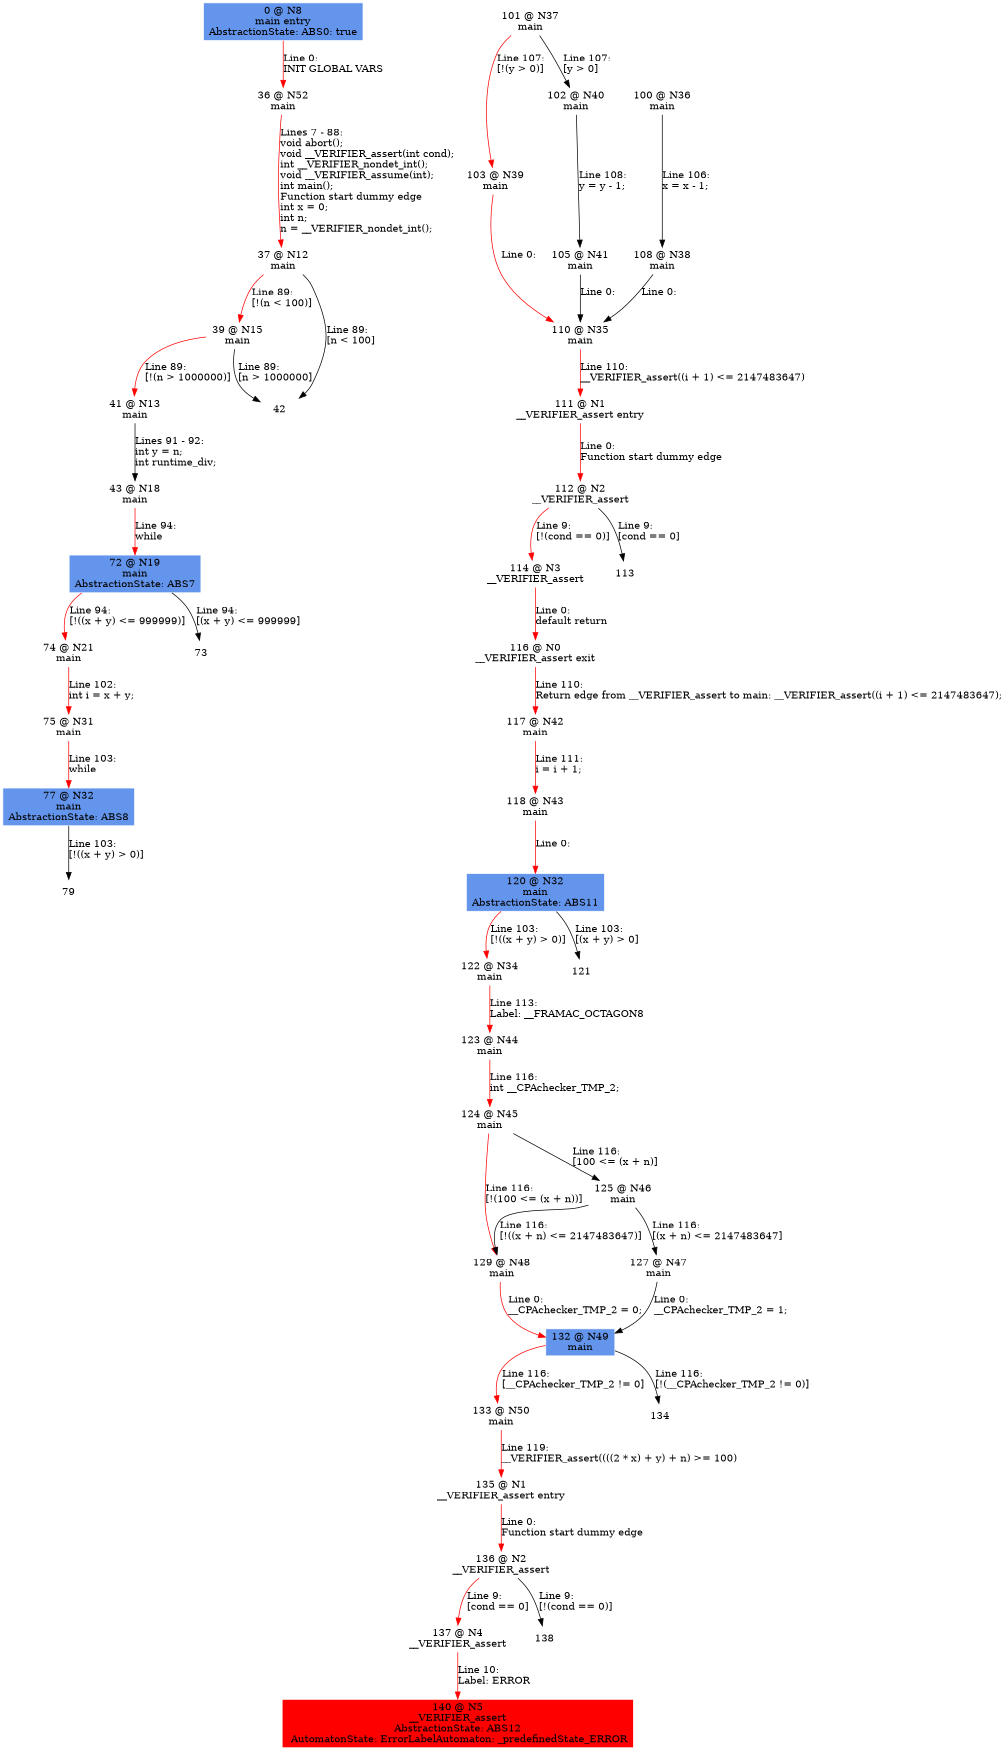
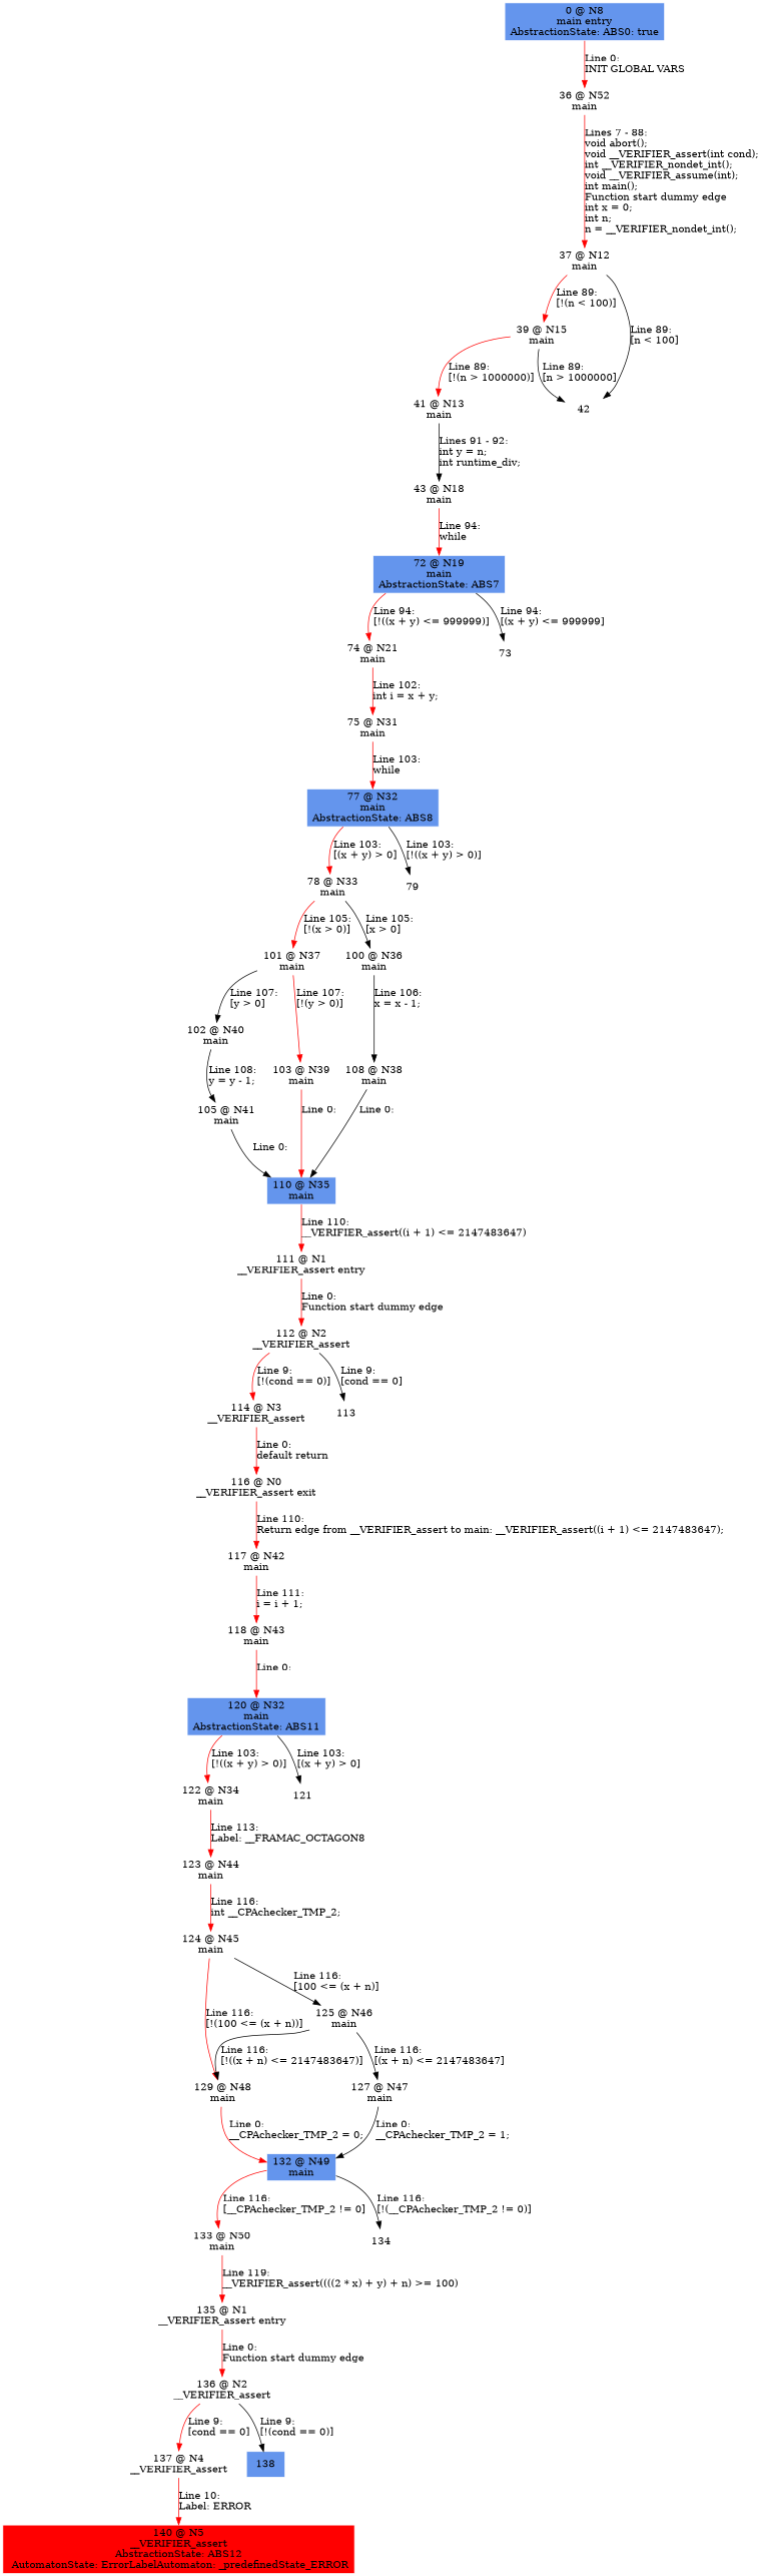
  digraph {
    node [color=white shape=box style=filled]
    edge [color=red]
    n1 [fillcolor=cornflowerblue label="0 @ N8\nmain entry\nAbstractionState: ABS0: true\n"]
    n2 [label="36 @ N52\nmain\n"]
    n3 [label="37 @ N12\nmain\n"]
    n4 [label="39 @ N15\nmain\n"]
    42
    n6 [label="41 @ N13\nmain\n"]
    n7 [label="43 @ N18\nmain\n"]
    n8 [fillcolor=cornflowerblue label="72 @ N19\nmain\nAbstractionState: ABS7\n"]
    n9 [label="74 @ N21\nmain\n"]
    73
    n11 [label="75 @ N31\nmain\n"]
    n12 [fillcolor=cornflowerblue label="77 @ N32\nmain\nAbstractionState: ABS8\n"]
+   n13 [label="78 @ N33\nmain\n"]
    79
    n15 [label="101 @ N37\nmain\n"]
    n16 [label="100 @ N36\nmain\n"]
    n17 [label="103 @ N39\nmain\n"]
    n18 [label="102 @ N40\nmain\n"]
    n19 [label="108 @ N38\nmain\n"]
-   n20 [label="110 @ N35\nmain\n"]
+   n20 [label="110 @ N35\nmain\n" fillcolor=cornflowerblue]
    n21 [label="105 @ N41\nmain\n"]
    n22 [label="111 @ N1\n__VERIFIER_assert entry\n"]
    n23 [label="112 @ N2\n__VERIFIER_assert\n"]
    n24 [label="114 @ N3\n__VERIFIER_assert\n"]
    113
    n26 [label="116 @ N0\n__VERIFIER_assert exit\n"]
    n27 [label="117 @ N42\nmain\n"]
    n28 [label="118 @ N43\nmain\n"]
    n29 [fillcolor=cornflowerblue label="120 @ N32\nmain\nAbstractionState: ABS11\n"]
    n30 [label="122 @ N34\nmain\n"]
    121
    n32 [label="123 @ N44\nmain\n"]
    n33 [label="124 @ N45\nmain\n"]
    n34 [label="129 @ N48\nmain\n"]
    n35 [label="125 @ N46\nmain\n"]
    n36 [fillcolor=cornflowerblue label="132 @ N49\nmain\n"]
    n37 [label="127 @ N47\nmain\n"]
    n38 [label="133 @ N50\nmain\n"]
    134
    n40 [label="135 @ N1\n__VERIFIER_assert entry\n"]
    n41 [label="136 @ N2\n__VERIFIER_assert\n"]
    n42 [label="137 @ N4\n__VERIFIER_assert\n"]
-   138
+   138 [fillcolor=cornflowerblue]
    n44 [fillcolor=red label="140 @ N5\n__VERIFIER_assert\nAbstractionState: ABS12\n AutomatonState: ErrorLabelAutomaton: _predefinedState_ERROR\n"]
    n1 -> n2 [label="Line 0: \lINIT GLOBAL VARS\l"]
    n2 -> n3 [label="Lines 7 - 88: \lvoid abort();\lvoid __VERIFIER_assert(int cond);\lint __VERIFIER_nondet_int();\lvoid __VERIFIER_assume(int);\lint main();\lFunction start dummy edge\lint x = 0;\lint n;\ln = __VERIFIER_nondet_int();\l"]
    n3 -> n4 [label="Line 89: \l[!(n < 100)]\l"]
    n3 -> 42 [label="Line 89: \l[n < 100]\l" color=""]
    n4 -> 42 [label="Line 89: \l[n > 1000000]\l" color=""]
    n4 -> n6 [label="Line 89: \l[!(n > 1000000)]\l"]
    n6 -> n7 [color=black label="Lines 91 - 92: \lint y = n;\lint runtime_div;\l"]
    n7 -> n8 [label="Line 94: \lwhile\l"]
    n8 -> n9 [label="Line 94: \l[!((x + y) <= 999999)]\l"]
    n8 -> 73 [label="Line 94: \l[(x + y) <= 999999]\l" color=""]
    n9 -> n11 [label="Line 102: \lint i = x + y;\l"]
    n11 -> n12 [label="Line 103: \lwhile\l"]
+   n12 -> n13 [label="Line 103: \l[(x + y) > 0]\l"]
    n12 -> 79 [label="Line 103: \l[!((x + y) > 0)]\l" color=""]
+   n13 -> n15 [label="Line 105: \l[!(x > 0)]\l"]
+   n13 -> n16 [label="Line 105: \l[x > 0]\l" color=""]
    n15 -> n17 [label="Line 107: \l[!(y > 0)]\l"]
    n15 -> n18 [label="Line 107: \l[y > 0]\l" color=""]
    n16 -> n19 [label="Line 106: \lx = x - 1;\l" color=""]
    n17 -> n20 [label="Line 0: \l\l"]
    n18 -> n21 [label="Line 108: \ly = y - 1;\l" color=""]
    n19 -> n20 [label="Line 0: \l\l" color=""]
    n20 -> n22 [label="Line 110: \l__VERIFIER_assert((i + 1) <= 2147483647)\l"]
    n21 -> n20 [label="Line 0: \l\l" color=""]
    n22 -> n23 [label="Line 0: \lFunction start dummy edge\l"]
    n23 -> n24 [label="Line 9: \l[!(cond == 0)]\l"]
    n23 -> 113 [label="Line 9: \l[cond == 0]\l" color=""]
    n24 -> n26 [label="Line 0: \ldefault return\l"]
    n26 -> n27 [label="Line 110: \lReturn edge from __VERIFIER_assert to main: __VERIFIER_assert((i + 1) <= 2147483647);\l"]
    n27 -> n28 [label="Line 111: \li = i + 1;\l"]
    n28 -> n29 [label="Line 0: \l\l"]
    n29 -> n30 [label="Line 103: \l[!((x + y) > 0)]\l"]
    n29 -> 121 [label="Line 103: \l[(x + y) > 0]\l" color=""]
    n30 -> n32 [label="Line 113: \lLabel: __FRAMAC_OCTAGON8\l"]
    n32 -> n33 [label="Line 116: \lint __CPAchecker_TMP_2;\l"]
    n33 -> n34 [label="Line 116: \l[!(100 <= (x + n))]\l"]
    n33 -> n35 [label="Line 116: \l[100 <= (x + n)]\l" color=""]
    n34 -> n36 [label="Line 0: \l__CPAchecker_TMP_2 = 0;\l"]
    n35 -> n34 [label="Line 116: \l[!((x + n) <= 2147483647)]\l" color=""]
    n35 -> n37 [label="Line 116: \l[(x + n) <= 2147483647]\l" color=""]
    n36 -> n38 [label="Line 116: \l[__CPAchecker_TMP_2 != 0]\l"]
    n36 -> 134 [label="Line 116: \l[!(__CPAchecker_TMP_2 != 0)]\l" color=""]
    n37 -> n36 [label="Line 0: \l__CPAchecker_TMP_2 = 1;\l" color=""]
    n38 -> n40 [label="Line 119: \l__VERIFIER_assert((((2 * x) + y) + n) >= 100)\l"]
    n40 -> n41 [label="Line 0: \lFunction start dummy edge\l"]
    n41 -> n42 [label="Line 9: \l[cond == 0]\l"]
    n41 -> 138 [label="Line 9: \l[!(cond == 0)]\l" color=""]
    n42 -> n44 [label="Line 10: \lLabel: ERROR\l"]
  }
